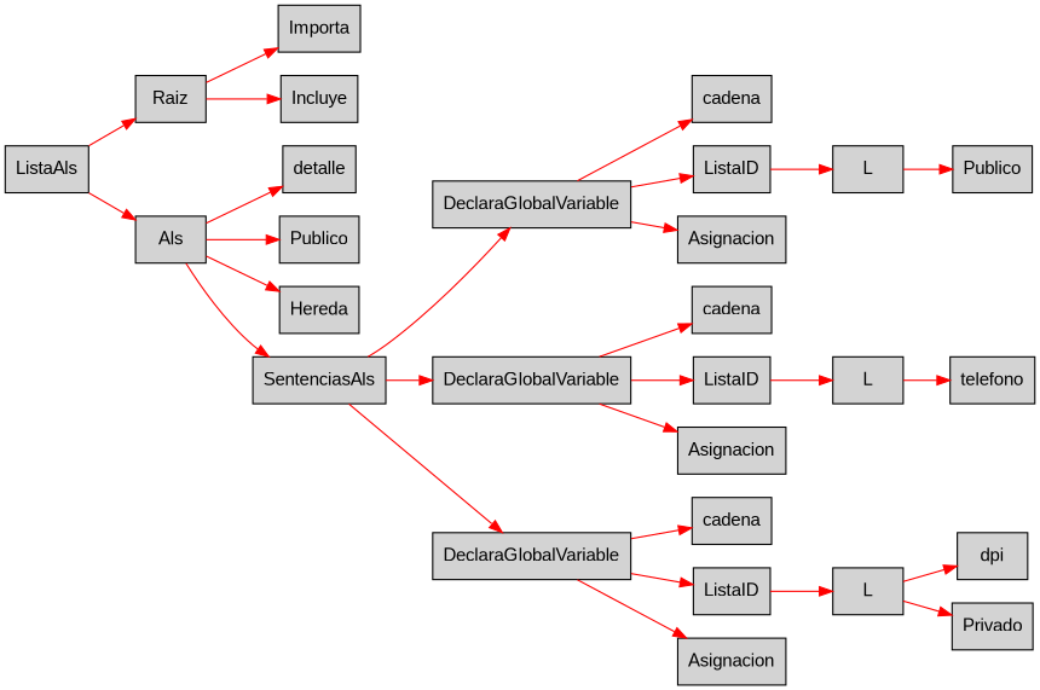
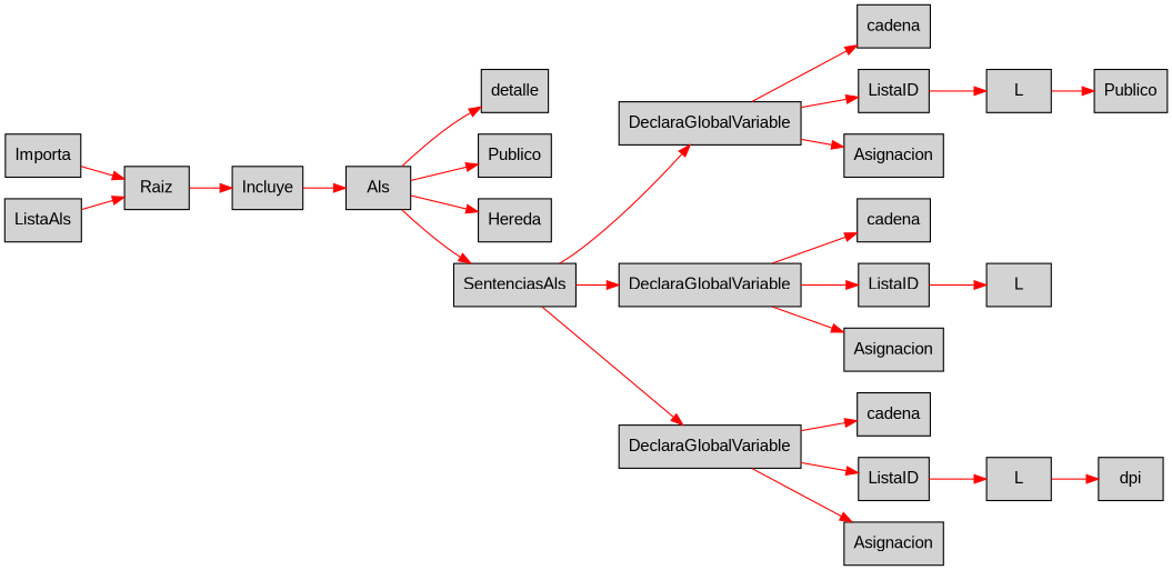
  digraph {
    fontname="Liberation Sans"
    rankdir=LR
    node [fontname="Liberation Sans" shape=box style=filled]
    edge [color=red fontname="Liberation Sans"]
    n1 [label=Raiz]
    n2 [label=Importa]
    n3 [label=Incluye]
    n4 [label=ListaAls]
    n5 [label=Als]
    n6 [label=detalle]
    n7 [label=Publico]
    n8 [label=Hereda]
    n9 [label=SentenciasAls]
    n10 [label=DeclaraGlobalVariable]
    n11 [label=DeclaraGlobalVariable]
    n12 [label=DeclaraGlobalVariable]
    n13 [label=cadena]
    n14 [label=ListaID]
    n15 [label=Asignacion]
    n16 [label=cadena]
    n17 [label=ListaID]
    n18 [label=Asignacion]
    n19 [label=cadena]
    n20 [label=ListaID]
    n21 [label=Asignacion]
    n22 [label=L]
    n23 [label=Publico]
    n24 [label=L]
-   n25 [label=telefono]
    n26 [label=L]
    n27 [label=dpi]
-   n28 [label=Privado]
-   n1 -> n2
+   n2 -> n1
    n1 -> n3
    n4 -> n1
-   n4 -> n5
+   n3 -> n5
    n5 -> n6
    n5 -> n7
    n5 -> n8
    n5 -> n9
    n9 -> n10
    n9 -> n11
    n9 -> n12
    n10 -> n13
    n10 -> n14
    n10 -> n15
    n11 -> n16
    n11 -> n17
    n11 -> n18
    n12 -> n19
    n12 -> n20
    n12 -> n21
    n14 -> n22
    n17 -> n24
    n20 -> n26
    n22 -> n23
-   n24 -> n25
    n26 -> n27
-   n26 -> n28
  }
